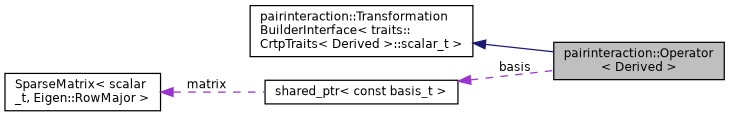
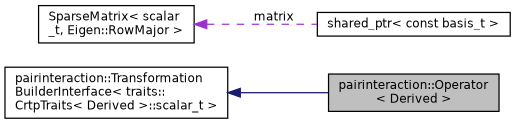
  digraph {
    rankdir=LR
    node [color=black fontname=Helvetica fontsize=10 shape=record]
    edge [color=darkorchid3 dir=back fontname=Helvetica fontsize=10 labelfontname=Helvetica labelfontsize=10 style=dashed]
    n1 [fillcolor=grey75 fontcolor=black height=0.2 label="pairinteraction::Operator\l\< Derived \>" style=filled width=0.4]
    n2 [height=0.2 label="pairinteraction::Transformation\lBuilderInterface\< traits::\lCrtpTraits\< Derived \>::scalar_t \>" width=0.4]
    n3 [height=0.2 label="shared_ptr\< const basis_t \>" width=0.4]
    n4 [height=0.2 label="SparseMatrix\< scalar\l_t, Eigen::RowMajor \>" width=0.4]
    n2 -> n1 [color=midnightblue style=solid]
-   n3 -> n1 [label=" basis"]
    n4 -> n3 [label=" matrix"]
  }
